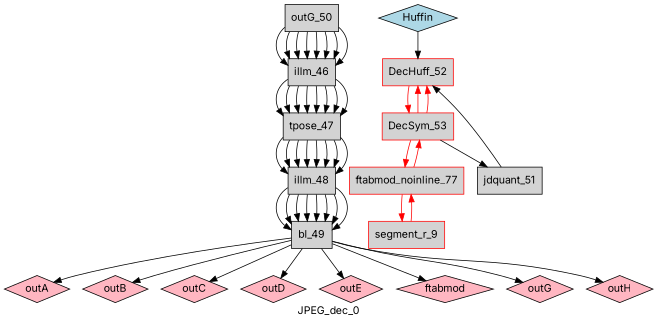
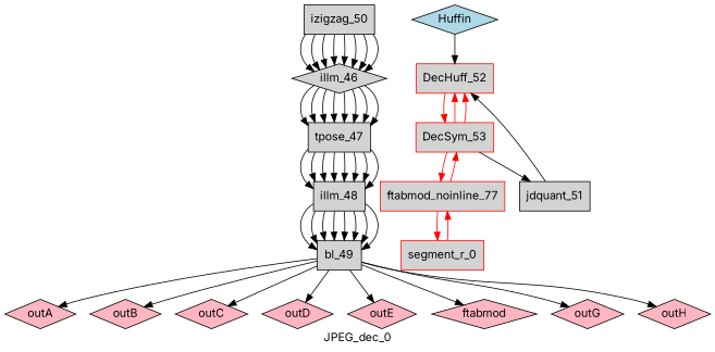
  digraph {
    fontname=Inter
    label=JPEG_dec_0
    node [fillcolor=lightgrey fontname=Inter shape=box style=filled]
    edge [fontname=Inter]
    outA [fillcolor=lightpink shape=diamond]
    bl_49
    outB [fillcolor=lightpink shape=diamond]
    outC [fillcolor=lightpink shape=diamond]
    outD [fillcolor=lightpink shape=diamond]
    outE [fillcolor=lightpink shape=diamond]
    n7 [fillcolor=lightpink label=ftabmod shape=diamond]
    outG [fillcolor=lightpink shape=diamond]
    outH [fillcolor=lightpink shape=diamond]
    illm_48
    tpose_47
-   illm_46
-   izigzag_50 [label=outG_50]
+   illm_46 [shape=diamond]
+   izigzag_50
    DecHuff_52 [color=red]
    jdquant_51
-   segment_r_0 [color=red label=segment_r_9]
+   segment_r_0 [color=red]
    n17 [color=red label=ftabmod_noinline_77]
    DecSym_53 [color=red]
    Huffin [fillcolor=lightblue shape=diamond]
    bl_49 -> outA
    bl_49 -> outB
    bl_49 -> outC
    bl_49 -> outD
    bl_49 -> outE
    bl_49 -> n7
    bl_49 -> outG
    bl_49 -> outH
    illm_48 -> bl_49
    illm_48 -> bl_49
    illm_48 -> bl_49
    illm_48 -> bl_49
    illm_48 -> bl_49
    illm_48 -> bl_49
    illm_48 -> bl_49
    illm_48 -> bl_49
    tpose_47 -> illm_48
    tpose_47 -> illm_48
    tpose_47 -> illm_48
    tpose_47 -> illm_48
    tpose_47 -> illm_48
    tpose_47 -> illm_48
    tpose_47 -> illm_48
    tpose_47 -> illm_48
    illm_46 -> tpose_47
    illm_46 -> tpose_47
    illm_46 -> tpose_47
    illm_46 -> tpose_47
    illm_46 -> tpose_47
    illm_46 -> tpose_47
    illm_46 -> tpose_47
    illm_46 -> tpose_47
    izigzag_50 -> illm_46
    izigzag_50 -> illm_46
    izigzag_50 -> illm_46
    izigzag_50 -> illm_46
    izigzag_50 -> illm_46
    izigzag_50 -> illm_46
    izigzag_50 -> illm_46
    izigzag_50 -> illm_46
    DecHuff_52 -> DecSym_53 [color=red]
    jdquant_51 -> DecHuff_52
    segment_r_0 -> n17 [color=red]
    n17 -> segment_r_0 [color=red]
    n17 -> DecSym_53 [color=red]
    DecSym_53 -> DecHuff_52 [color=red]
    DecSym_53 -> DecHuff_52 [color=red]
    DecSym_53 -> jdquant_51
    DecSym_53 -> n17 [color=red]
    Huffin -> DecHuff_52
  }
